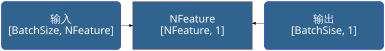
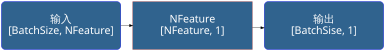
  digraph {
    rankdir=LR
    node [color=blue fillcolor="#30638e" fontcolor=White fontname=SimHei fontsize=32 shape=Mrecord style=filled]
    n1 [height=2 label="输入\n[BatchSize, NFeature]" width=5]
    n2 [color=brown height=2 label="NFeature\n[NFeature, 1]" shape=box width=5]
    n3 [height=2 label="输出\n[BatchSise, 1]" width=5]
    n1 -> n2
-   n3 -> n2
+   n2 -> n3
  }
